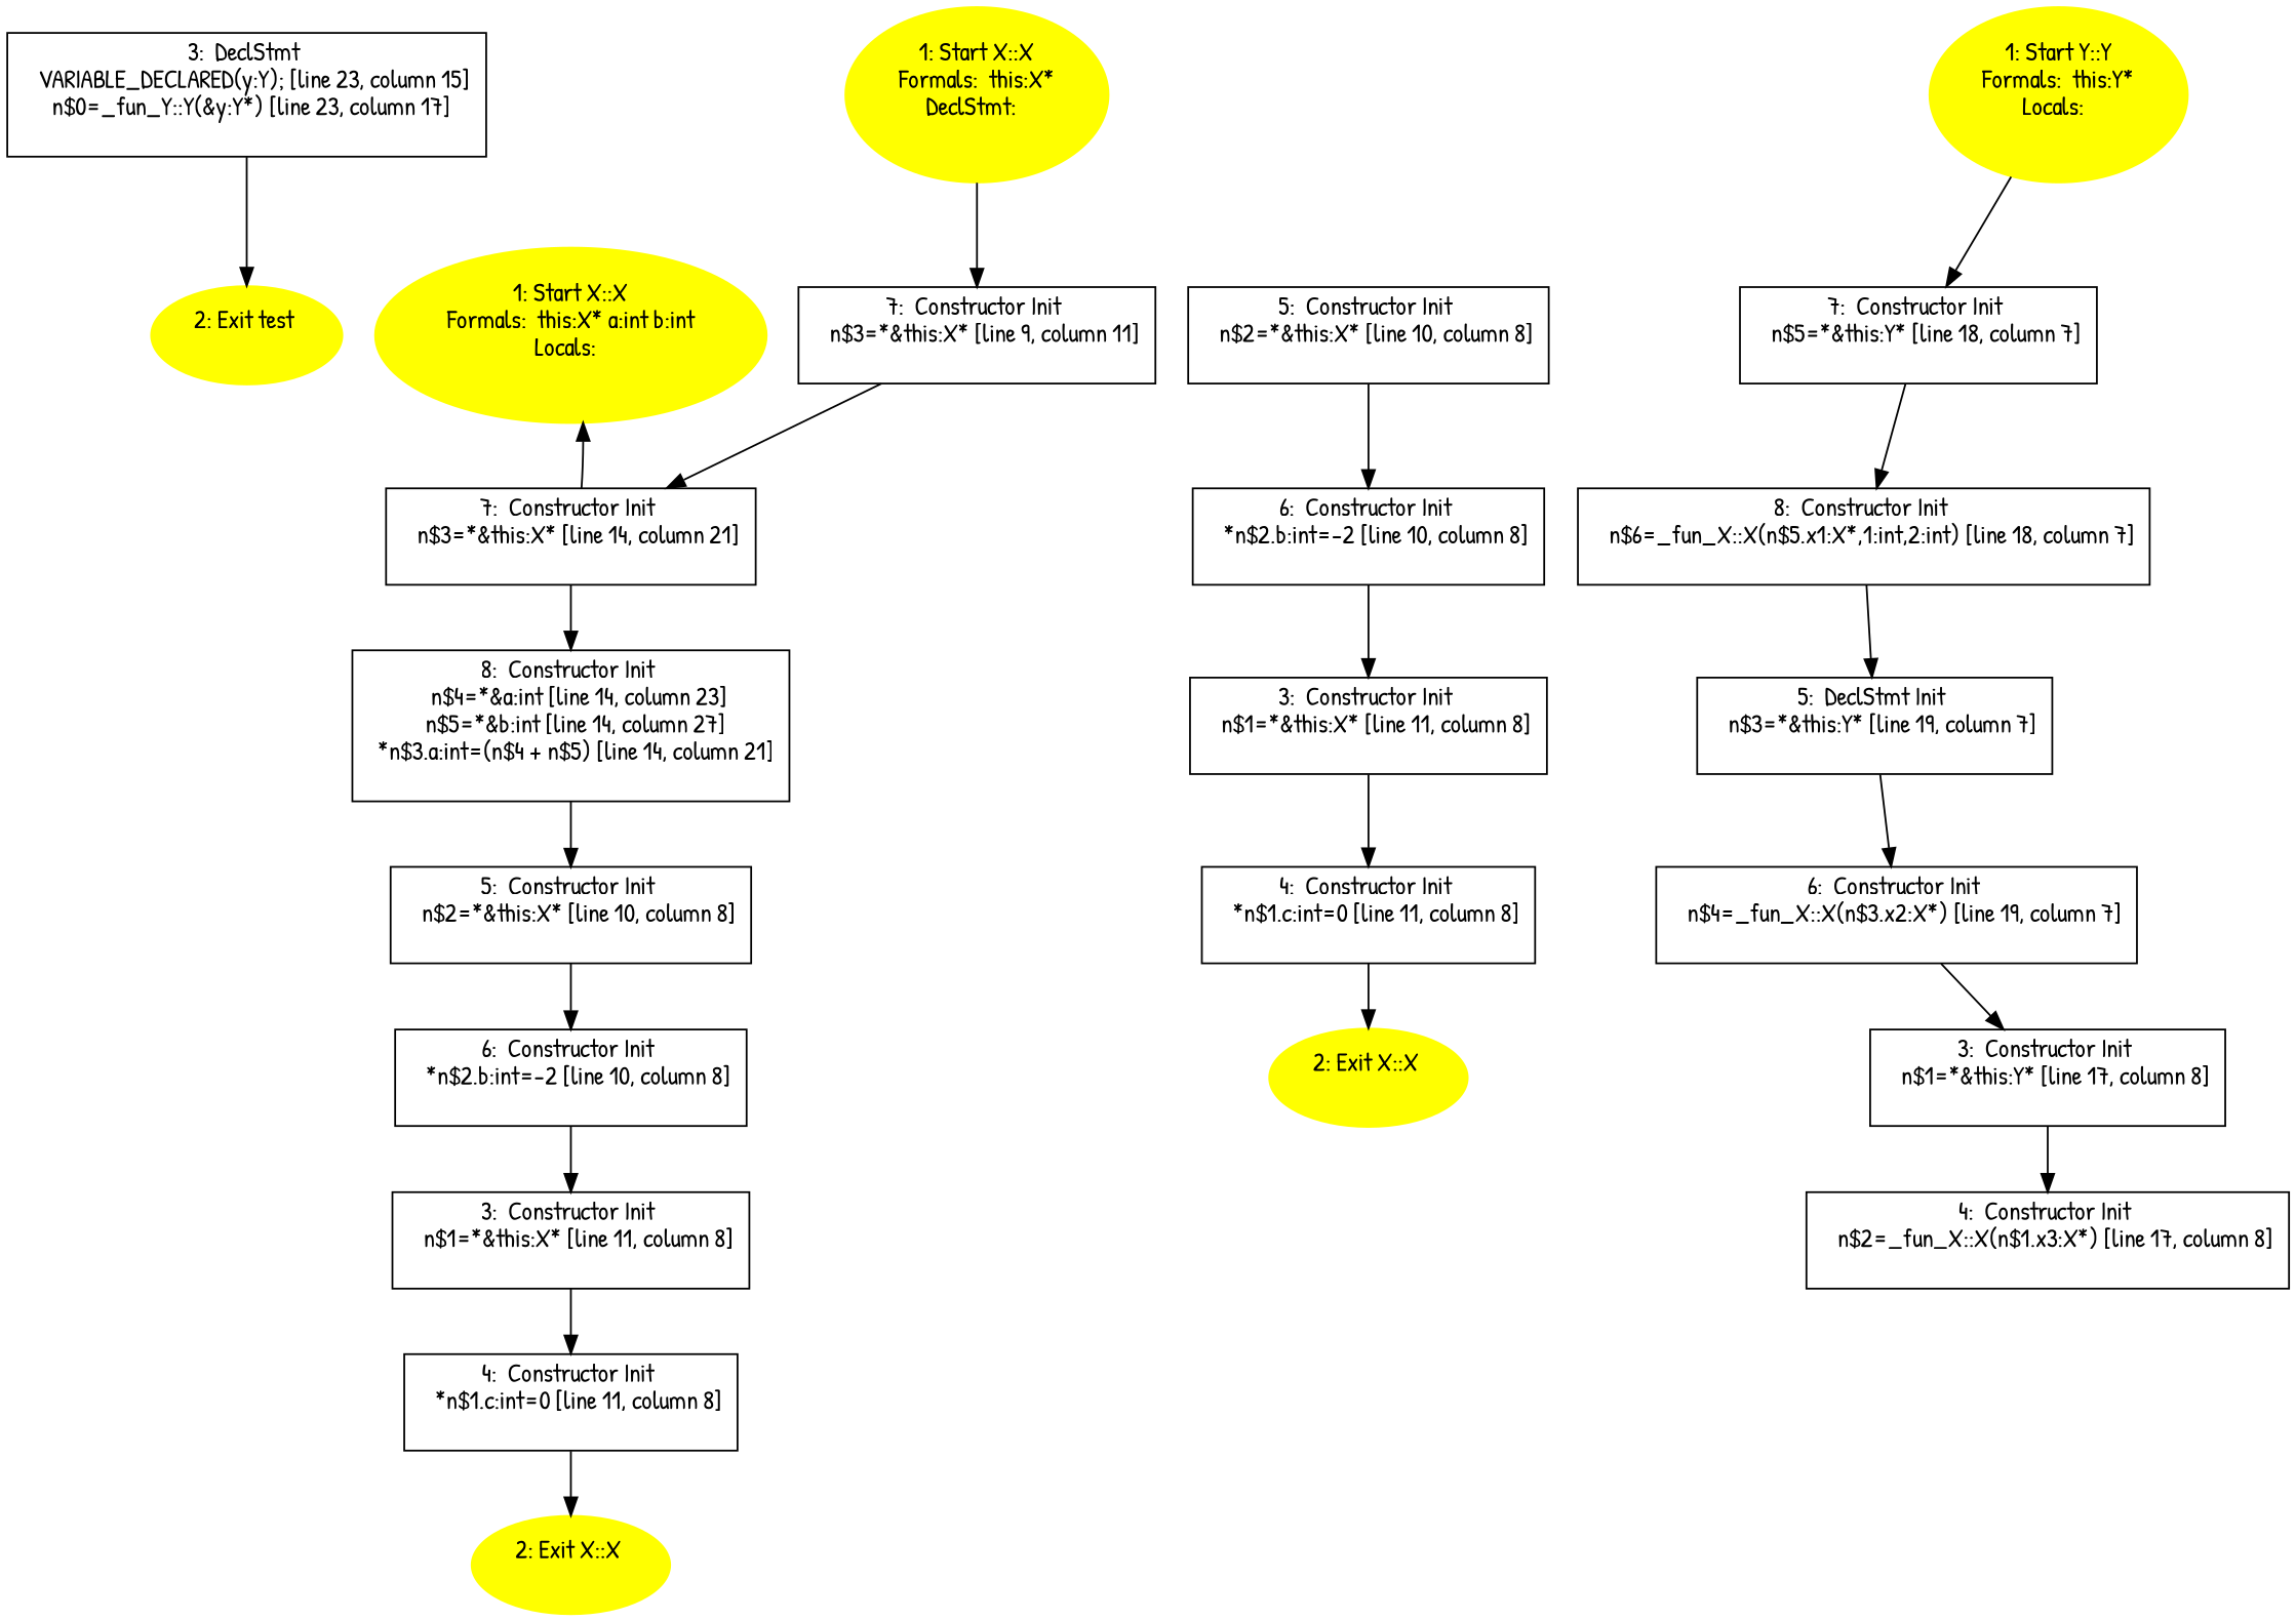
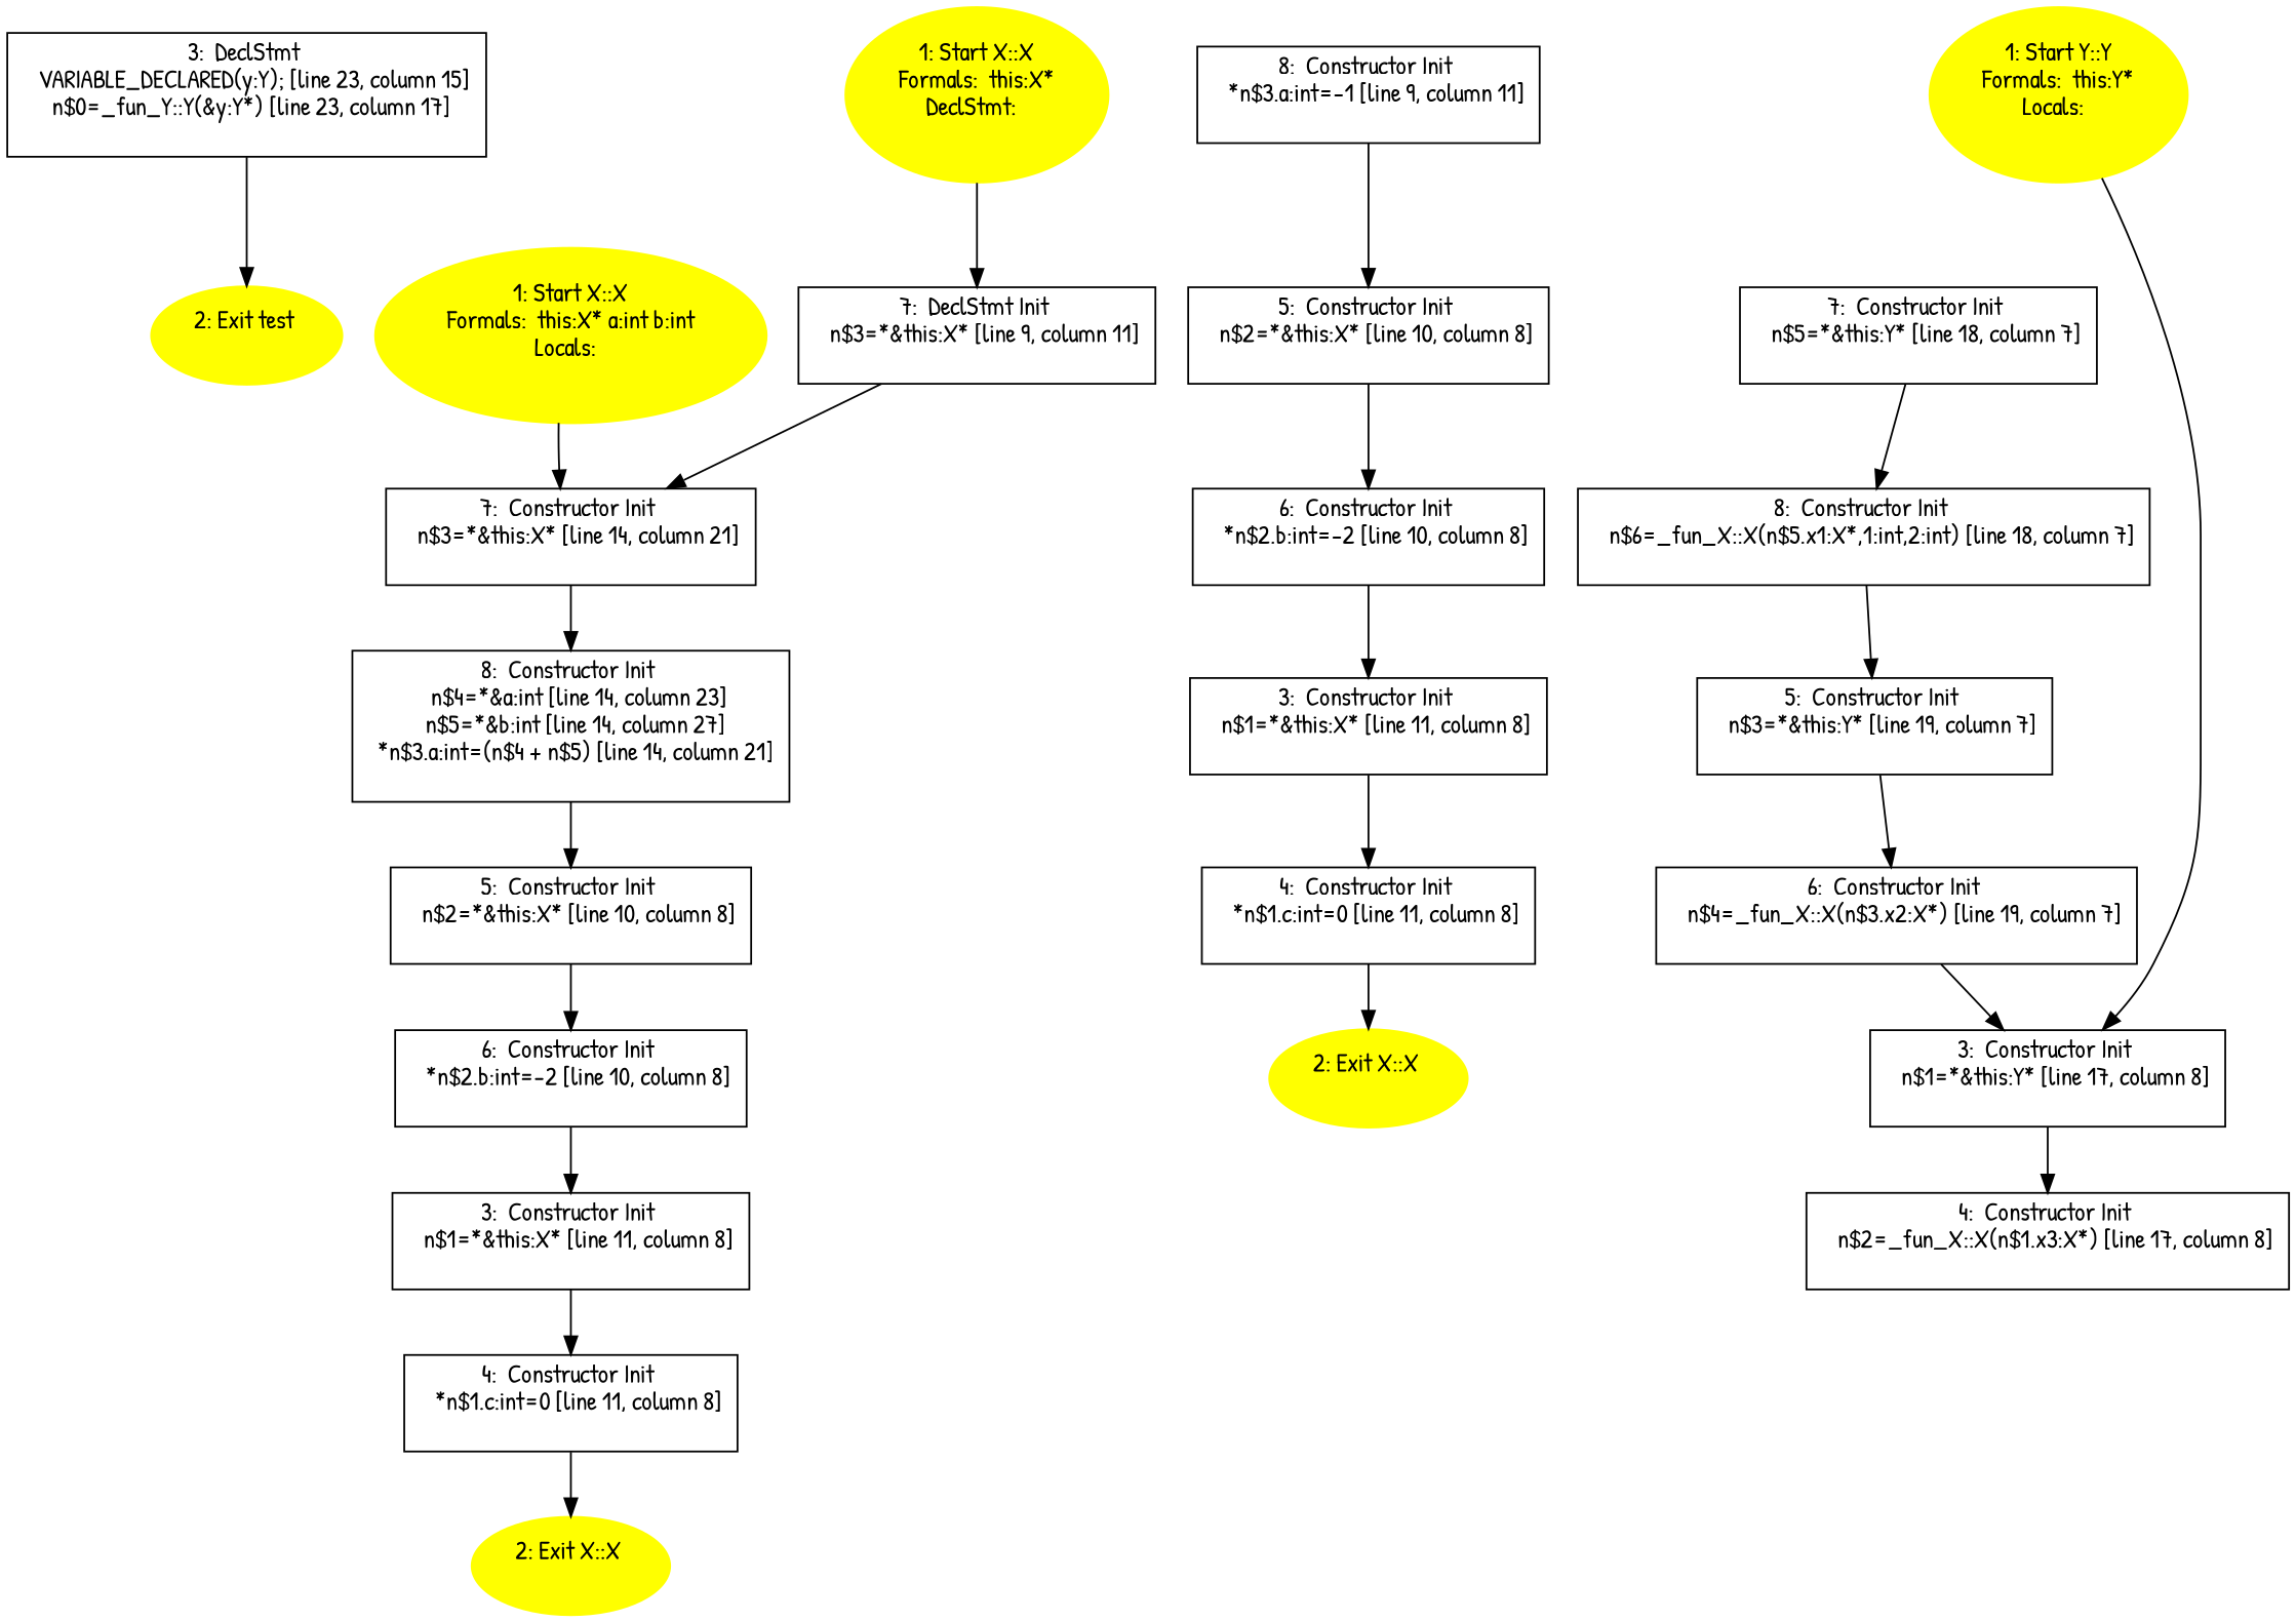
  digraph {
    fontname="Patrick Hand"
    node [fontname="Patrick Hand" shape=box]
    edge [fontname="Patrick Hand"]
    n1 [label="3:  DeclStmt \n   VARIABLE_DECLARED(y:Y); [line 23, column 15]\n  n$0=_fun_Y::Y(&y:Y*) [line 23, column 17]\n "]
    n2 [color=yellow label="2: Exit test \n  " style=filled shape=""]
    n3 [color=yellow label="1: Start X::X\nFormals:  this:X* a:int b:int\nLocals:  \n  " style=filled shape=""]
    n4 [label="7:  Constructor Init \n   n$3=*&this:X* [line 14, column 21]\n "]
    n5 [label="8:  Constructor Init \n   n$4=*&a:int [line 14, column 23]\n  n$5=*&b:int [line 14, column 27]\n  *n$3.a:int=(n$4 + n$5) [line 14, column 21]\n "]
    n6 [label="5:  Constructor Init \n   n$2=*&this:X* [line 10, column 8]\n "]
    n7 [color=yellow label="2: Exit X::X \n  " style=filled shape=""]
    n8 [label="3:  Constructor Init \n   n$1=*&this:X* [line 11, column 8]\n "]
    n9 [label="4:  Constructor Init \n   *n$1.c:int=0 [line 11, column 8]\n "]
    n10 [label="6:  Constructor Init \n   *n$2.b:int=-2 [line 10, column 8]\n "]
    n11 [color=yellow label="1: Start X::X\nFormals:  this:X*\nDeclStmt:  \n  " style=filled shape=""]
-   n12 [label="7:  Constructor Init \n   n$3=*&this:X* [line 9, column 11]\n "]
+   n12 [label="7:  DeclStmt Init \n   n$3=*&this:X* [line 9, column 11]\n "]
+   n13 [label="8:  Constructor Init \n   *n$3.a:int=-1 [line 9, column 11]\n "]
    n14 [label="5:  Constructor Init \n   n$2=*&this:X* [line 10, column 8]\n "]
    n15 [color=yellow label="2: Exit X::X \n  " style=filled shape=""]
    n16 [label="3:  Constructor Init \n   n$1=*&this:X* [line 11, column 8]\n "]
    n17 [label="4:  Constructor Init \n   *n$1.c:int=0 [line 11, column 8]\n "]
    n18 [label="6:  Constructor Init \n   *n$2.b:int=-2 [line 10, column 8]\n "]
    n19 [color=yellow label="1: Start Y::Y\nFormals:  this:Y*\nLocals:  \n  " style=filled shape=""]
    n20 [label="7:  Constructor Init \n   n$5=*&this:Y* [line 18, column 7]\n "]
    n21 [label="8:  Constructor Init \n   n$6=_fun_X::X(n$5.x1:X*,1:int,2:int) [line 18, column 7]\n "]
-   n22 [label="5:  DeclStmt Init \n   n$3=*&this:Y* [line 19, column 7]\n "]
+   n22 [label="5:  Constructor Init \n   n$3=*&this:Y* [line 19, column 7]\n "]
    n23 [label="3:  Constructor Init \n   n$1=*&this:Y* [line 17, column 8]\n "]
    n24 [label="4:  Constructor Init \n   n$2=_fun_X::X(n$1.x3:X*) [line 17, column 8]\n "]
    n25 [label="6:  Constructor Init \n   n$4=_fun_X::X(n$3.x2:X*) [line 19, column 7]\n "]
    n1 -> n2
-   n4 -> n3
+   n3 -> n4
    n4 -> n5
    n5 -> n6
    n6 -> n10
    n8 -> n9
    n9 -> n7
    n10 -> n8
    n11 -> n12
    n12 -> n4
+   n13 -> n14
    n14 -> n18
    n16 -> n17
    n17 -> n15
    n18 -> n16
-   n19 -> n20
+   n19 -> n23
    n20 -> n21
    n21 -> n22
    n22 -> n25
    n23 -> n24
    n25 -> n23
  }
